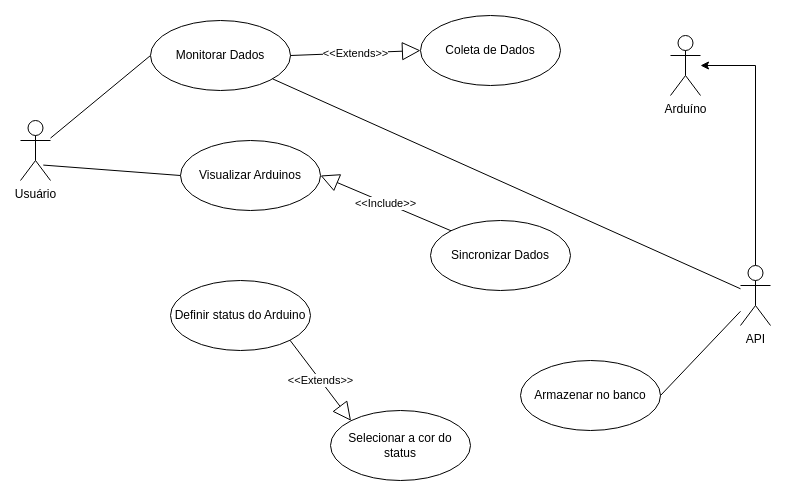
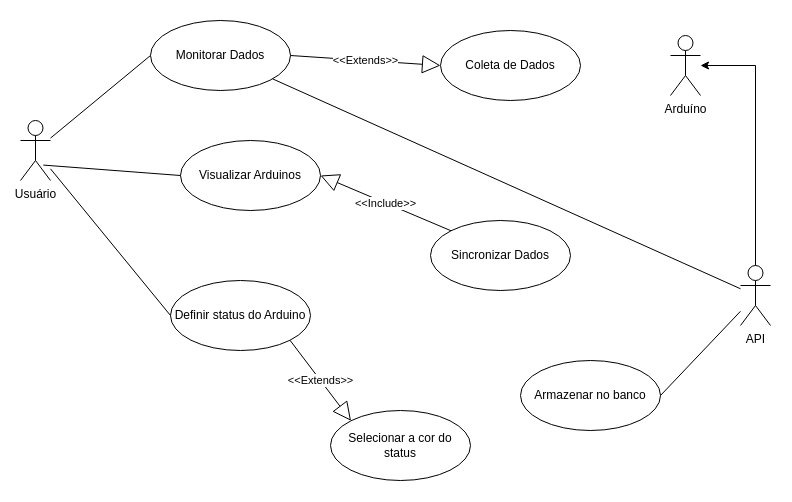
  <mxCell id="0" />
  <mxCell id="1" parent="0" />
  <mxCell id="2" value="" style="endArrow=none;html=1;rounded=0;entryX=0;entryY=0.5;entryDx=0;entryDy=0;" edge="1" parent="1" source="3" target="7"><mxGeometry width="50" height="50" relative="1" as="geometry"><mxPoint x="390" y="270" as="sourcePoint" /><mxPoint x="410" y="140" as="targetPoint" /></mxGeometry></mxCell>
  <mxCell id="3" value="Usuário" style="shape=umlActor;verticalLabelPosition=bottom;verticalAlign=top;html=1;" vertex="1" parent="1"><mxGeometry x="20" y="120" width="30" height="60" as="geometry" /></mxCell>
  <mxCell id="4" value="Arduíno" style="shape=umlActor;verticalLabelPosition=bottom;verticalAlign=top;html=1;" vertex="1" parent="1"><mxGeometry x="670" y="35" width="30" height="60" as="geometry" /></mxCell>
  <mxCell id="5" style="edgeStyle=orthogonalEdgeStyle;rounded=0;orthogonalLoop=1;jettySize=auto;html=1;" edge="1" parent="1" source="6" target="4"><mxGeometry relative="1" as="geometry"><Array as="points"><mxPoint x="755" y="65" /></Array></mxGeometry></mxCell>
  <mxCell id="6" value="API" style="shape=umlActor;verticalLabelPosition=bottom;verticalAlign=top;html=1;" vertex="1" parent="1"><mxGeometry x="740" y="265" width="30" height="60" as="geometry" /></mxCell>
  <mxCell id="7" value="Monitorar Dados" style="ellipse;whiteSpace=wrap;html=1;" vertex="1" parent="1"><mxGeometry x="150" y="20" width="140" height="70" as="geometry" /></mxCell>
  <mxCell id="8" value="Definir status do Arduino" style="ellipse;whiteSpace=wrap;html=1;" vertex="1" parent="1"><mxGeometry x="170" y="280" width="140" height="70" as="geometry" /></mxCell>
  <mxCell id="9" value="Selecionar a cor do status" style="ellipse;whiteSpace=wrap;html=1;" vertex="1" parent="1"><mxGeometry x="330" y="410" width="140" height="70" as="geometry" /></mxCell>
  <mxCell id="10" value="Visualizar Arduinos" style="ellipse;whiteSpace=wrap;html=1;" vertex="1" parent="1"><mxGeometry x="180" y="140" width="140" height="70" as="geometry" /></mxCell>
+ <mxCell id="11" value="" style="endArrow=none;html=1;rounded=0;entryX=0;entryY=0.5;entryDx=0;entryDy=0;" edge="1" parent="1" source="3" target="8"><mxGeometry width="50" height="50" relative="1" as="geometry"><mxPoint x="60" y="148" as="sourcePoint" /><mxPoint x="160" y="65" as="targetPoint" /></mxGeometry></mxCell>
  <mxCell id="12" value="" style="endArrow=none;html=1;rounded=0;entryX=0;entryY=0.5;entryDx=0;entryDy=0;exitX=0.76;exitY=0.743;exitDx=0;exitDy=0;exitPerimeter=0;" edge="1" parent="1" source="3" target="10"><mxGeometry width="50" height="50" relative="1" as="geometry"><mxPoint x="60" y="164" as="sourcePoint" /><mxPoint x="190" y="195" as="targetPoint" /></mxGeometry></mxCell>
  <mxCell id="13" value="&amp;lt;&amp;lt;Extends&amp;gt;&amp;gt;" style="endArrow=block;endSize=16;endFill=0;html=1;rounded=0;exitX=1;exitY=1;exitDx=0;exitDy=0;entryX=0;entryY=0;entryDx=0;entryDy=0;" edge="1" parent="1" source="8" target="9"><mxGeometry width="160" relative="1" as="geometry"><mxPoint x="230" y="240" as="sourcePoint" /><mxPoint x="390" y="240" as="targetPoint" /></mxGeometry></mxCell>
- <mxCell id="14" value="Coleta de Dados" style="ellipse;whiteSpace=wrap;html=1;" vertex="1" parent="1"><mxGeometry x="420" y="15" width="140" height="70" as="geometry" /></mxCell>
+ <mxCell id="14" value="Coleta de Dados" style="ellipse;whiteSpace=wrap;html=1;" vertex="1" parent="1"><mxGeometry x="440" y="30" width="140" height="70" as="geometry" /></mxCell>
  <mxCell id="15" value="Armazenar no banco" style="ellipse;whiteSpace=wrap;html=1;" vertex="1" parent="1"><mxGeometry x="520" y="360" width="140" height="70" as="geometry" /></mxCell>
  <mxCell id="16" value="" style="endArrow=none;html=1;rounded=0;entryX=1;entryY=0.5;entryDx=0;entryDy=0;" edge="1" parent="1" source="6" target="15"><mxGeometry width="50" height="50" relative="1" as="geometry"><mxPoint x="750" y="75" as="sourcePoint" /><mxPoint x="590" y="75" as="targetPoint" /></mxGeometry></mxCell>
  <mxCell id="17" value="Sincronizar Dados" style="ellipse;whiteSpace=wrap;html=1;" vertex="1" parent="1"><mxGeometry x="430" y="220" width="140" height="70" as="geometry" /></mxCell>
  <mxCell id="18" value="" style="endArrow=none;html=1;rounded=0;" edge="1" parent="1" source="6" target="7"><mxGeometry width="50" height="50" relative="1" as="geometry"><mxPoint x="750" y="308" as="sourcePoint" /><mxPoint x="615" y="335" as="targetPoint" /></mxGeometry></mxCell>
  <mxCell id="19" value="&amp;lt;&amp;lt;Include&amp;gt;&amp;gt;" style="endArrow=block;endSize=16;endFill=0;html=1;rounded=0;exitX=0;exitY=0;exitDx=0;exitDy=0;entryX=1;entryY=0.5;entryDx=0;entryDy=0;" edge="1" parent="1" source="17" target="10"><mxGeometry width="160" relative="1" as="geometry"><mxPoint x="340" y="240" as="sourcePoint" /><mxPoint x="500" y="240" as="targetPoint" /></mxGeometry></mxCell>
  <mxCell id="20" value="&amp;lt;&amp;lt;Extends&amp;gt;&amp;gt;" style="endArrow=block;endSize=16;endFill=0;html=1;rounded=0;exitX=1;exitY=0.5;exitDx=0;exitDy=0;entryX=0;entryY=0.5;entryDx=0;entryDy=0;" edge="1" parent="1" source="7" target="14"><mxGeometry width="160" relative="1" as="geometry"><mxPoint x="299" y="350" as="sourcePoint" /><mxPoint x="361" y="430" as="targetPoint" /></mxGeometry></mxCell>
